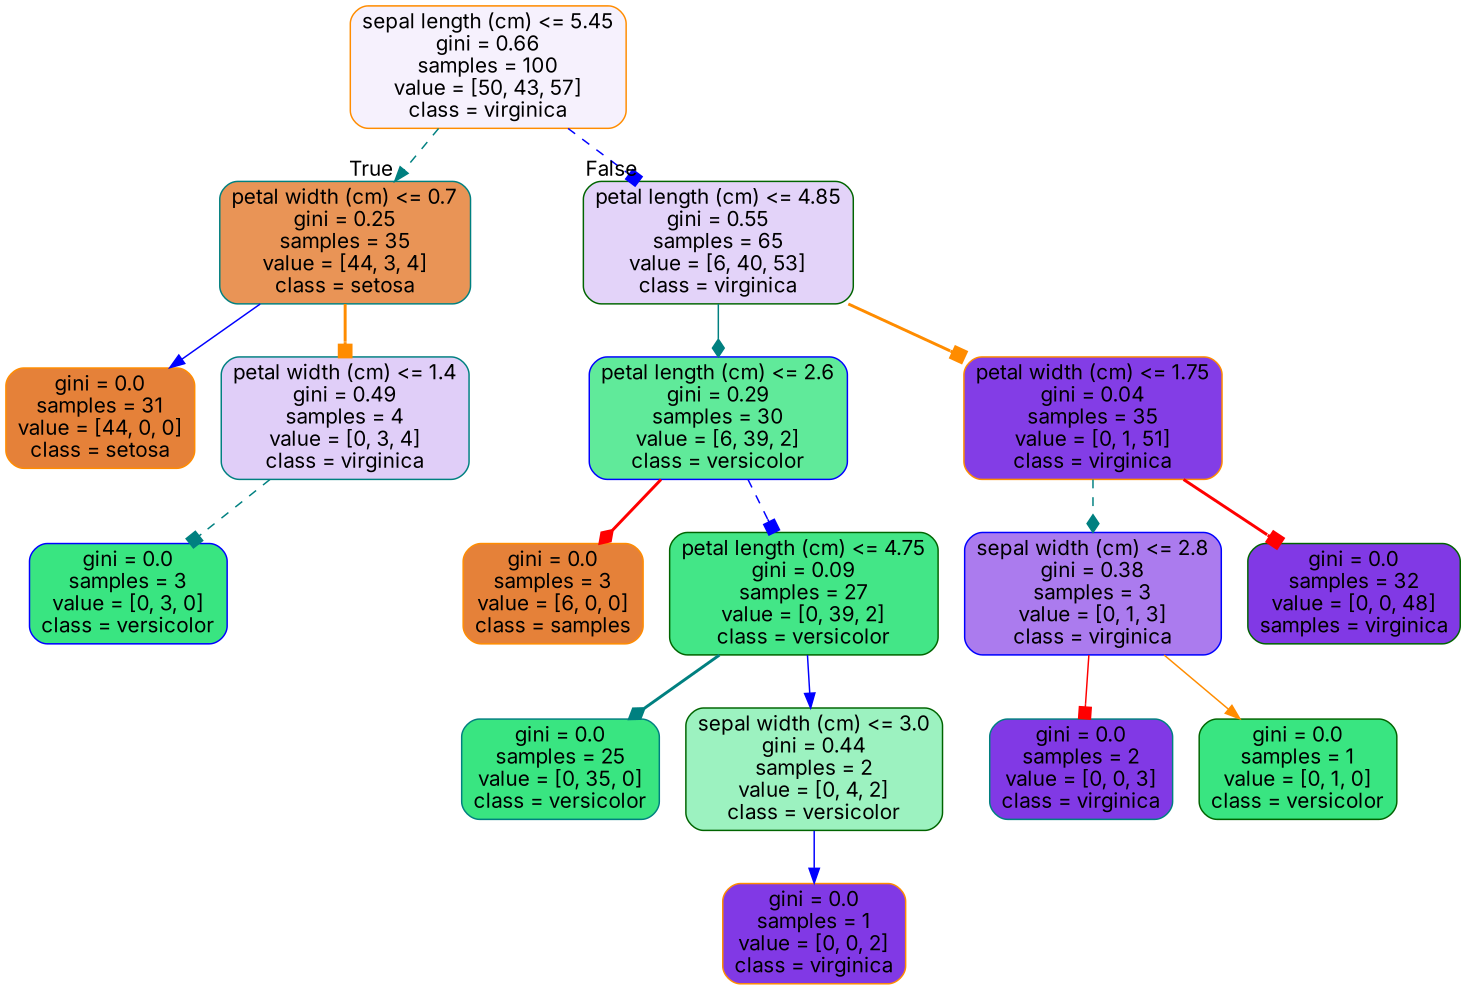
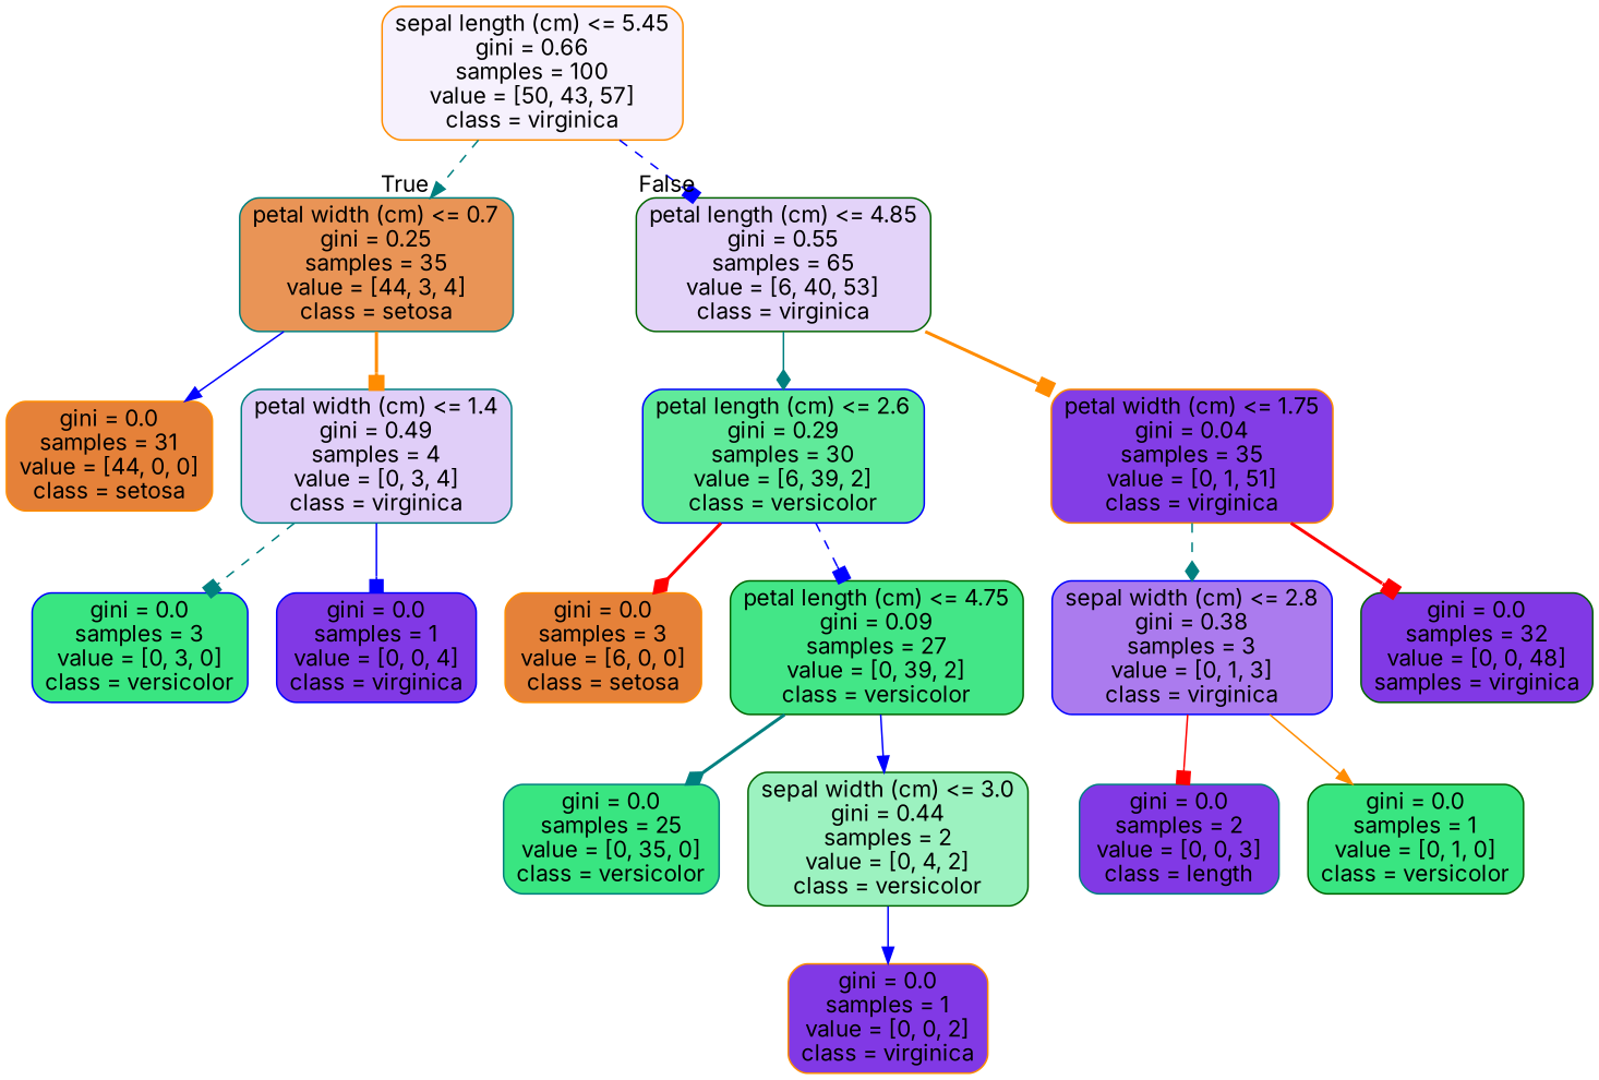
  digraph {
    fontname=Inter
    node [color=darkorange fillcolor="#8139e5" fontname=Inter shape=box style="filled, rounded"]
    edge [arrowhead=box color=blue fontname=Inter style=solid]
    n1 [fillcolor="#f6f1fd" label="sepal length (cm) <= 5.45\ngini = 0.66\nsamples = 100\nvalue = [50, 43, 57]\nclass = virginica"]
    n2 [color=teal fillcolor="#e99456" label="petal width (cm) <= 0.7\ngini = 0.25\nsamples = 35\nvalue = [44, 3, 4]\nclass = setosa"]
    n3 [color=darkgreen fillcolor="#e3d3f9" label="petal length (cm) <= 4.85\ngini = 0.55\nsamples = 65\nvalue = [6, 40, 53]\nclass = virginica"]
    n4 [fillcolor="#e58139" label="gini = 0.0\nsamples = 31\nvalue = [44, 0, 0]\nclass = setosa"]
    n5 [color=teal fillcolor="#e0cef8" label="petal width (cm) <= 1.4\ngini = 0.49\nsamples = 4\nvalue = [0, 3, 4]\nclass = virginica"]
    n6 [color=blue fillcolor="#60ea9a" label="petal length (cm) <= 2.6\ngini = 0.29\nsamples = 30\nvalue = [6, 39, 2]\nclass = versicolor"]
    n7 [fillcolor="#833de6" label="petal width (cm) <= 1.75\ngini = 0.04\nsamples = 35\nvalue = [0, 1, 51]\nclass = virginica"]
    n8 [color=blue fillcolor="#39e581" label="gini = 0.0\nsamples = 3\nvalue = [0, 3, 0]\nclass = versicolor"]
-   n10 [fillcolor="#e58139" label="gini = 0.0\nsamples = 3\nvalue = [6, 0, 0]\nclass = samples"]
+   n9 [color=blue label="gini = 0.0\nsamples = 1\nvalue = [0, 0, 4]\nclass = virginica"]
+   n10 [fillcolor="#e58139" label="gini = 0.0\nsamples = 3\nvalue = [6, 0, 0]\nclass = setosa"]
    n11 [color=darkgreen fillcolor="#43e687" label="petal length (cm) <= 4.75\ngini = 0.09\nsamples = 27\nvalue = [0, 39, 2]\nclass = versicolor"]
    n12 [color=blue fillcolor="#ab7bee" label="sepal width (cm) <= 2.8\ngini = 0.38\nsamples = 3\nvalue = [0, 1, 3]\nclass = virginica"]
    n13 [color=darkgreen label="gini = 0.0\nsamples = 32\nvalue = [0, 0, 48]\nsamples = virginica"]
    n14 [color=teal fillcolor="#39e581" label="gini = 0.0\nsamples = 25\nvalue = [0, 35, 0]\nclass = versicolor"]
    n15 [color=darkgreen fillcolor="#9cf2c0" label="sepal width (cm) <= 3.0\ngini = 0.44\nsamples = 2\nvalue = [0, 4, 2]\nclass = versicolor"]
    n16 [label="gini = 0.0\nsamples = 1\nvalue = [0, 0, 2]\nclass = virginica"]
-   n17 [color=teal label="gini = 0.0\nsamples = 2\nvalue = [0, 0, 3]\nclass = virginica"]
+   n17 [color=teal label="gini = 0.0\nsamples = 2\nvalue = [0, 0, 3]\nclass = length"]
    n18 [color=darkgreen fillcolor="#39e581" label="gini = 0.0\nsamples = 1\nvalue = [0, 1, 0]\nclass = versicolor"]
    n1 -> n2 [arrowhead=normal color=teal headlabel=True labelangle=45 labeldistance=2.5 style=dashed]
    n1 -> n3 [headlabel=False labelangle=-45 labeldistance=2.5 style=dashed]
    n2 -> n4 [arrowhead=normal]
    n2 -> n5 [color=darkorange style=bold]
    n3 -> n6 [arrowhead=diamond color=teal]
    n3 -> n7 [color=darkorange style=bold]
    n5 -> n8 [color=teal style=dashed]
+   n5 -> n9
    n6 -> n10 [arrowhead=diamond color=red style=bold]
    n6 -> n11 [style=dashed]
    n7 -> n12 [arrowhead=diamond color=teal style=dashed]
    n7 -> n13 [color=red style=bold]
    n11 -> n14 [arrowhead=diamond color=teal style=bold]
    n11 -> n15 [arrowhead=normal]
    n12 -> n17 [color=red]
    n12 -> n18 [arrowhead=normal color=darkorange]
    n15 -> n16 [arrowhead=normal]
  }
